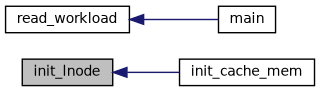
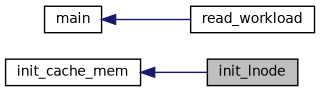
  digraph {
    rankdir=LR
    node [color=black fillcolor=white fontname=Helvetica fontsize=10 shape=record style=filled]
    edge [color=midnightblue dir=back fontname=Helvetica fontsize=10 labelfontname=Helvetica labelfontsize=10 style=solid]
    n1 [fillcolor=grey75 fontcolor=black height=0.2 label=init_lnode width=0.4]
    n2 [height=0.2 label=init_cache_mem width=0.4]
    n3 [height=0.2 label=read_workload width=0.4]
    n4 [height=0.2 label=main width=0.4]
-   n1 -> n2
-   n3 -> n4
+   n2 -> n1
+   n4 -> n3
  }
